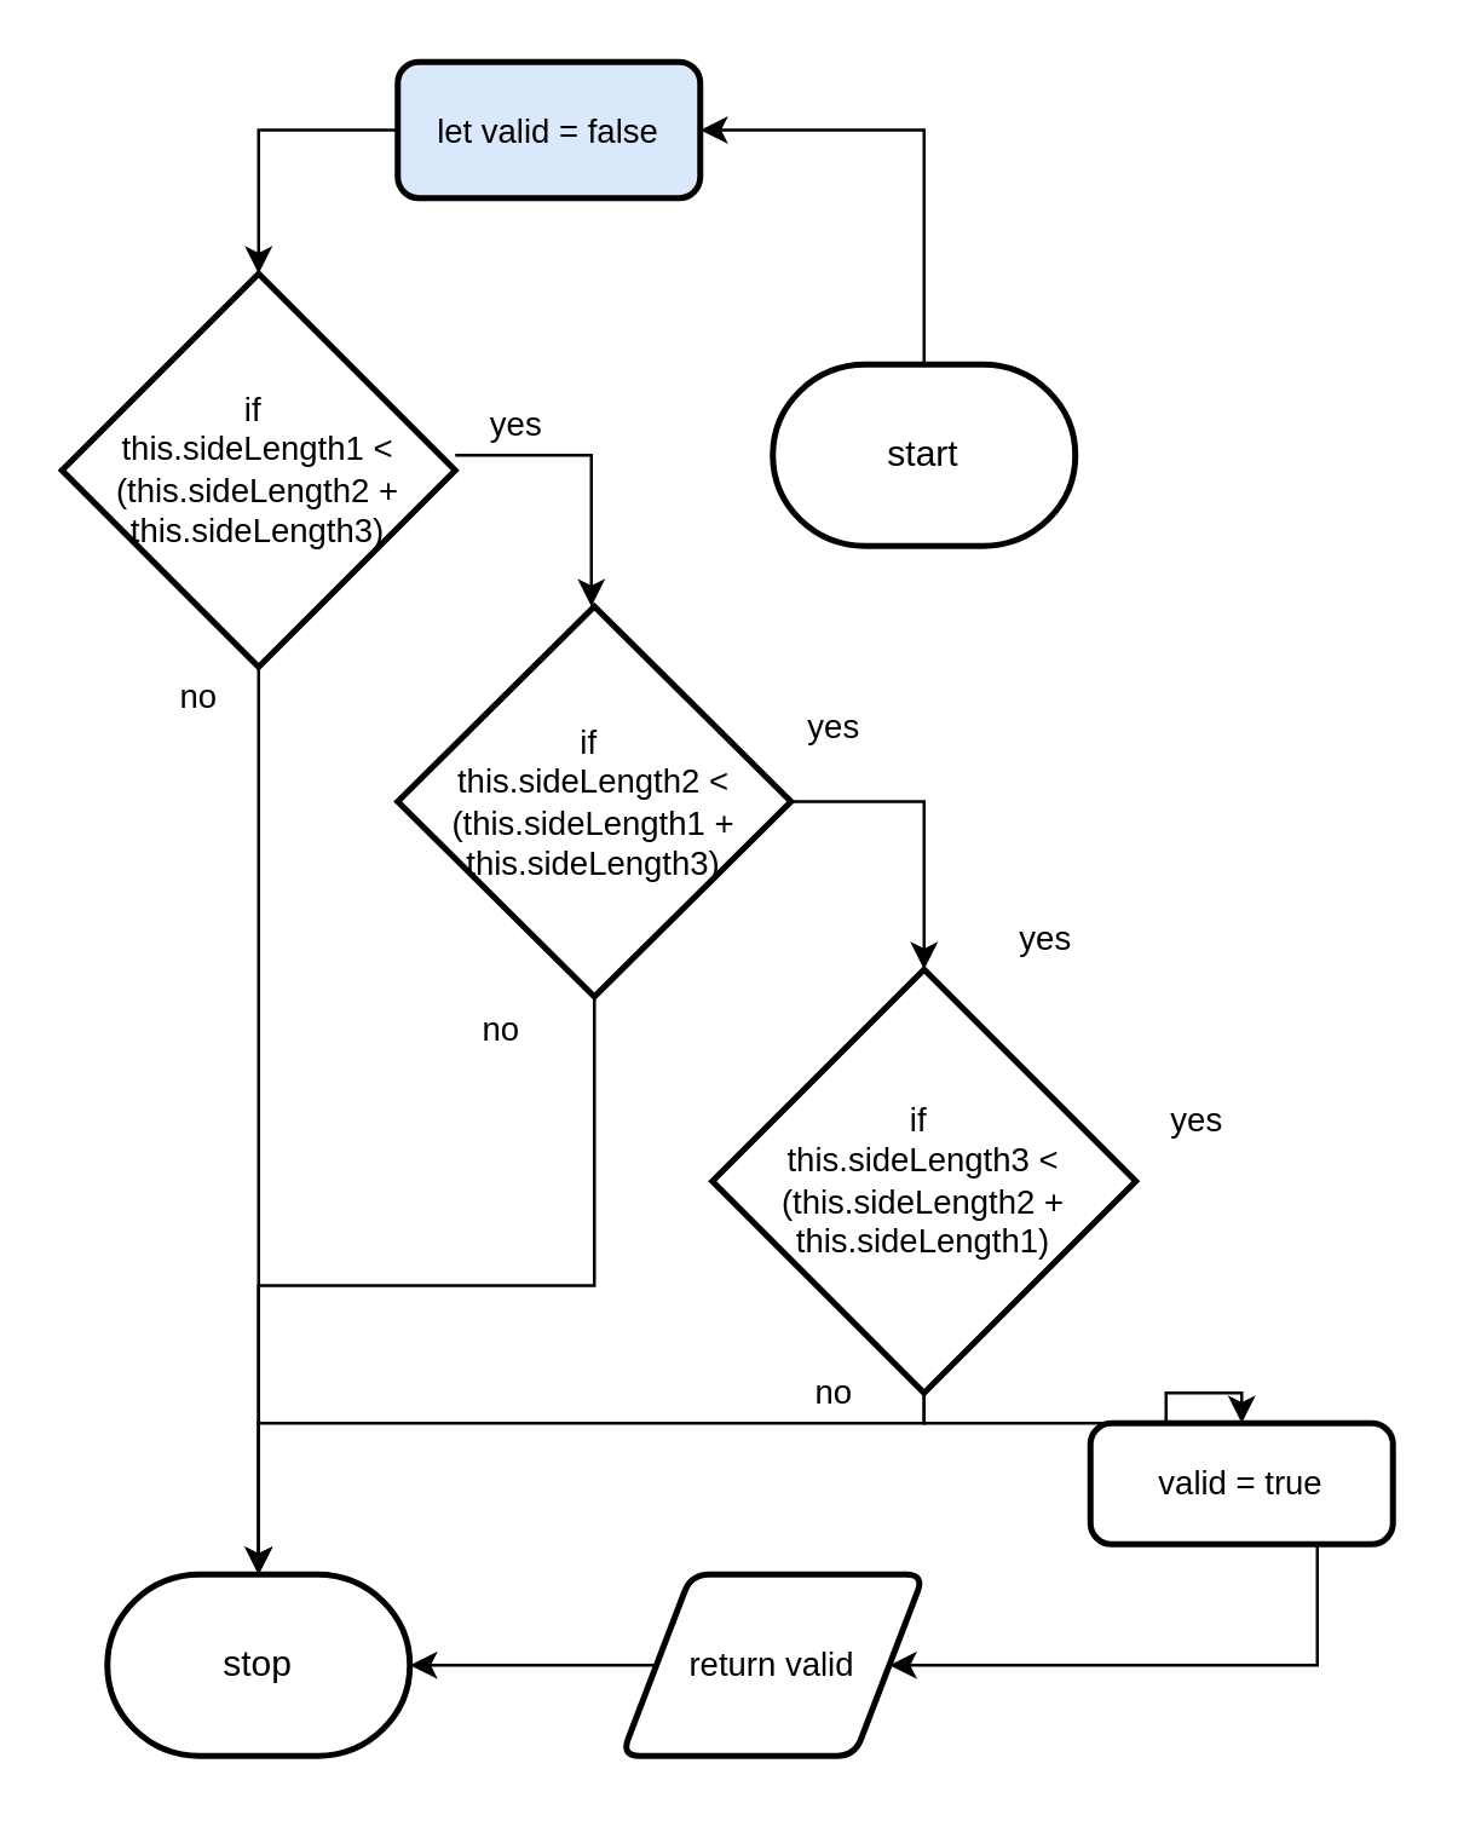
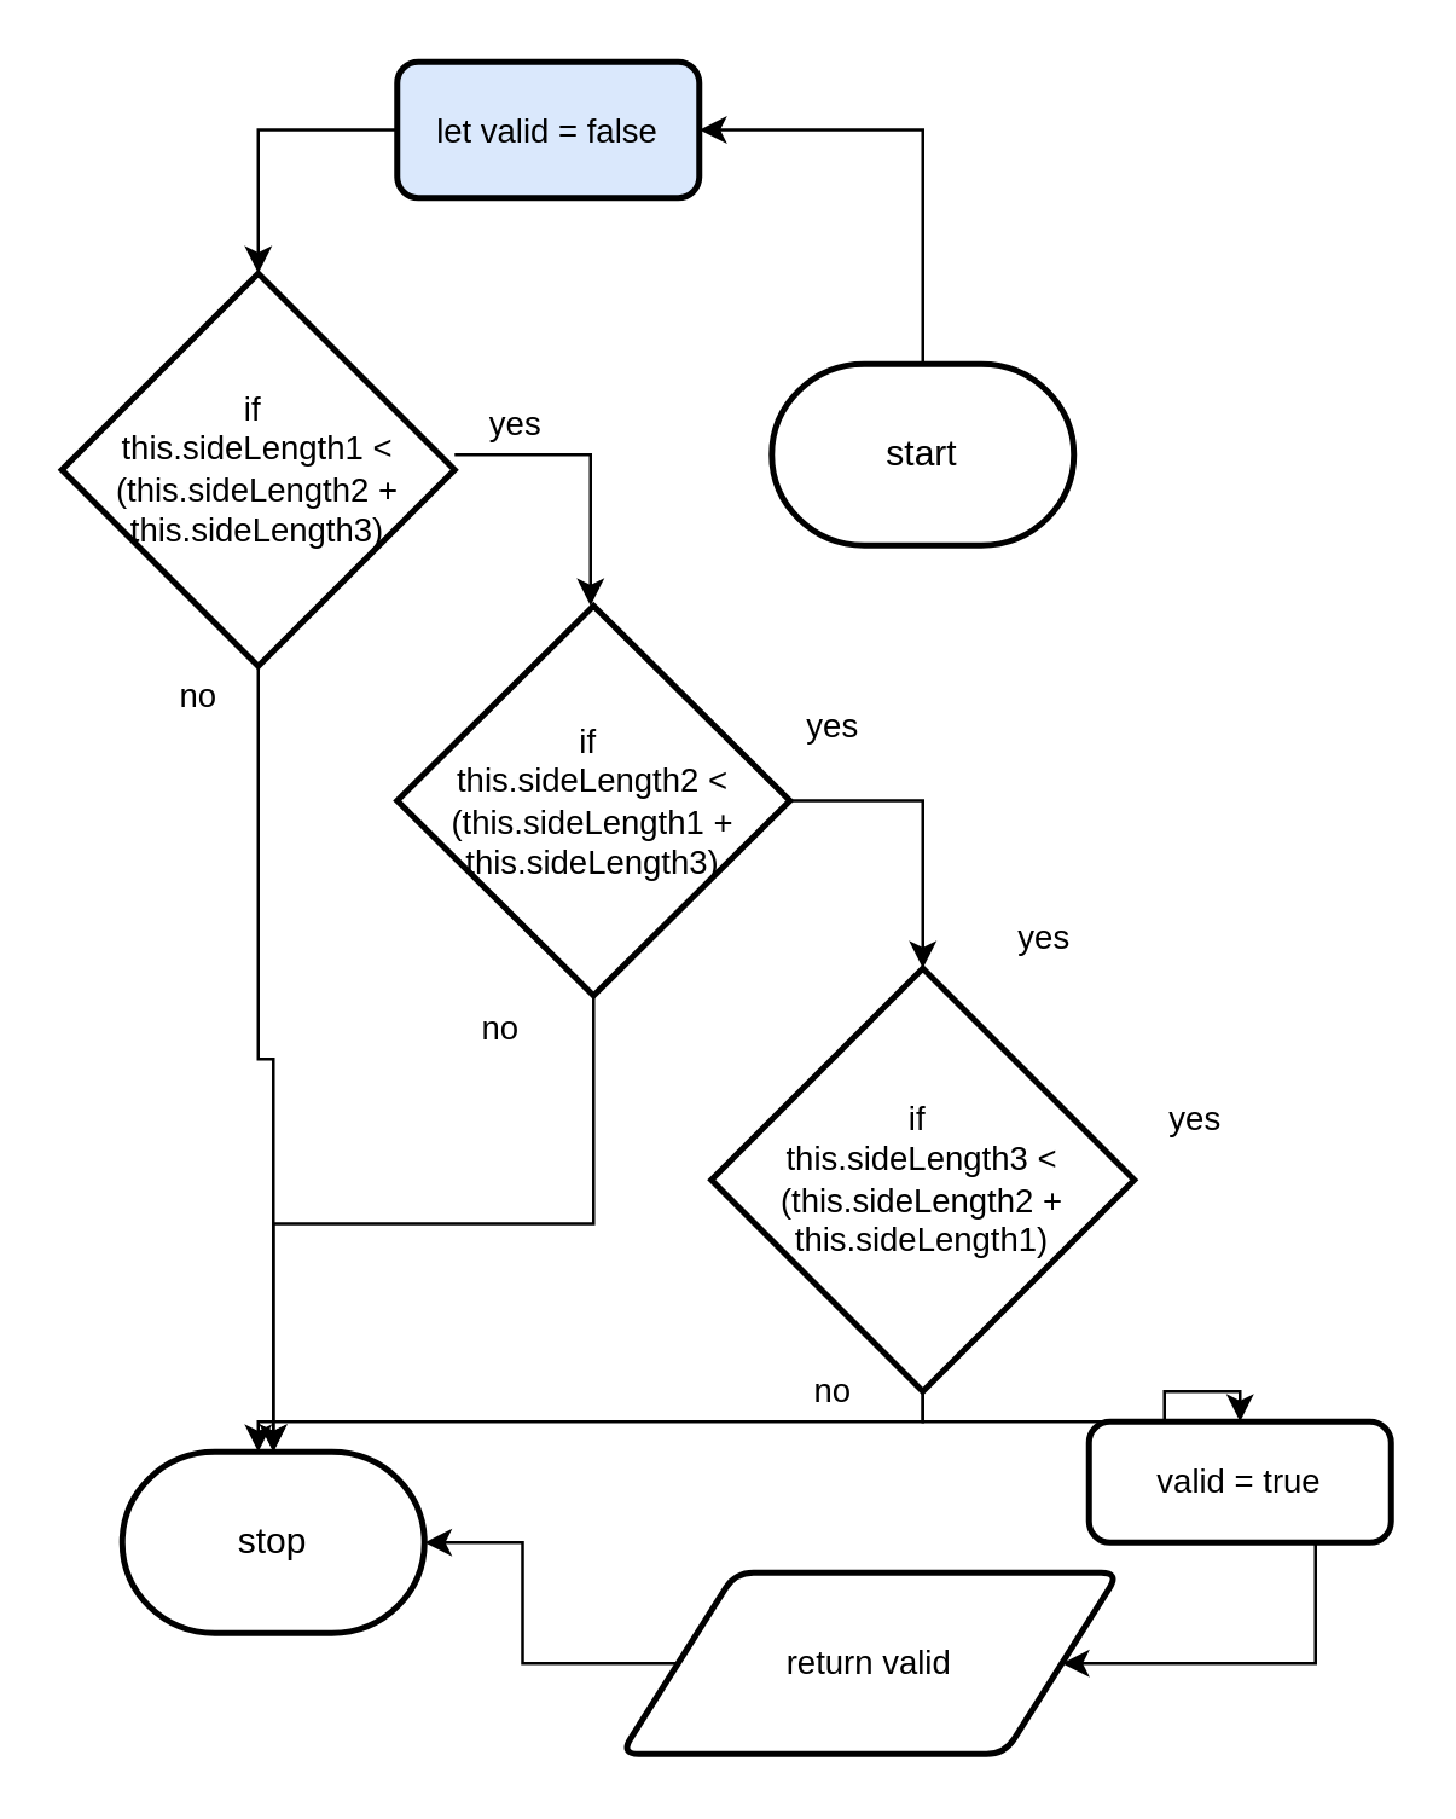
  <mxCell id="0" />
  <mxCell id="1" parent="0" />
  <mxCell id="2" style="edgeStyle=orthogonalEdgeStyle;shape=connector;rounded=0;html=1;entryX=1;entryY=0.5;entryDx=0;entryDy=0;labelBackgroundColor=default;strokeColor=default;fontFamily=Helvetica;fontSize=11;fontColor=default;endArrow=classic;" edge="1" parent="1" source="3" target="26"><mxGeometry relative="1" as="geometry"><Array as="points"><mxPoint x="305" y="43" /></Array></mxGeometry></mxCell>
  <mxCell id="3" value="start" style="strokeWidth=2;html=1;shape=mxgraph.flowchart.terminator;whiteSpace=wrap;" vertex="1" parent="1"><mxGeometry x="255" y="120" width="100" height="60" as="geometry" /></mxCell>
- <mxCell id="4" value="stop" style="strokeWidth=2;html=1;shape=mxgraph.flowchart.terminator;whiteSpace=wrap;" vertex="1" parent="1"><mxGeometry x="35" y="520" width="100" height="60" as="geometry" /></mxCell>
+ <mxCell id="4" value="stop" style="strokeWidth=2;html=1;shape=mxgraph.flowchart.terminator;whiteSpace=wrap;" vertex="1" parent="1"><mxGeometry x="40" y="480" width="100" height="60" as="geometry" /></mxCell>
  <mxCell id="5" style="edgeStyle=orthogonalEdgeStyle;shape=connector;rounded=0;html=1;labelBackgroundColor=default;strokeColor=default;fontFamily=Helvetica;fontSize=11;fontColor=default;endArrow=classic;" edge="1" parent="1" source="7" target="10"><mxGeometry relative="1" as="geometry"><Array as="points"><mxPoint x="195" y="150" /></Array></mxGeometry></mxCell>
  <mxCell id="6" style="edgeStyle=orthogonalEdgeStyle;shape=connector;rounded=0;html=1;labelBackgroundColor=default;strokeColor=default;fontFamily=Helvetica;fontSize=11;fontColor=default;endArrow=classic;" edge="1" parent="1" source="7" target="4"><mxGeometry relative="1" as="geometry" /></mxCell>
  <mxCell id="7" value="if&amp;nbsp;&lt;br&gt;this.sideLength1 &amp;lt; (this.sideLength2 + this.sideLength3)" style="strokeWidth=2;html=1;shape=mxgraph.flowchart.decision;whiteSpace=wrap;fontFamily=Helvetica;fontSize=11;fontColor=default;" vertex="1" parent="1"><mxGeometry x="20" y="90" width="130" height="130" as="geometry" /></mxCell>
  <mxCell id="8" style="edgeStyle=orthogonalEdgeStyle;shape=connector;rounded=0;html=1;entryX=0.5;entryY=0;entryDx=0;entryDy=0;entryPerimeter=0;labelBackgroundColor=default;strokeColor=default;fontFamily=Helvetica;fontSize=11;fontColor=default;endArrow=classic;" edge="1" parent="1" source="10" target="13"><mxGeometry relative="1" as="geometry"><Array as="points"><mxPoint x="305" y="265" /></Array></mxGeometry></mxCell>
  <mxCell id="9" style="edgeStyle=orthogonalEdgeStyle;shape=connector;rounded=0;html=1;labelBackgroundColor=default;strokeColor=default;fontFamily=Helvetica;fontSize=11;fontColor=default;endArrow=classic;" edge="1" parent="1" source="10" target="4"><mxGeometry relative="1" as="geometry" /></mxCell>
  <mxCell id="10" value="if&amp;nbsp;&lt;br&gt;this.sideLength2 &amp;lt; (this.sideLength1 + this.sideLength3)" style="strokeWidth=2;html=1;shape=mxgraph.flowchart.decision;whiteSpace=wrap;fontFamily=Helvetica;fontSize=11;fontColor=default;" vertex="1" parent="1"><mxGeometry x="131" y="200" width="130" height="129" as="geometry" /></mxCell>
  <mxCell id="11" style="edgeStyle=orthogonalEdgeStyle;shape=connector;rounded=0;html=1;entryX=0.5;entryY=0;entryDx=0;entryDy=0;labelBackgroundColor=default;strokeColor=default;fontFamily=Helvetica;fontSize=11;fontColor=default;endArrow=classic;" edge="1" parent="1" source="13" target="18"><mxGeometry relative="1" as="geometry" /></mxCell>
  <mxCell id="12" style="edgeStyle=orthogonalEdgeStyle;shape=connector;rounded=0;html=1;labelBackgroundColor=default;strokeColor=default;fontFamily=Helvetica;fontSize=11;fontColor=default;endArrow=classic;" edge="1" parent="1" source="13" target="4"><mxGeometry relative="1" as="geometry"><Array as="points"><mxPoint x="305" y="470" /><mxPoint x="85" y="470" /></Array></mxGeometry></mxCell>
  <mxCell id="13" value="if&amp;nbsp;&lt;br&gt;this.sideLength3 &amp;lt; (this.sideLength2 + this.sideLength1)" style="strokeWidth=2;html=1;shape=mxgraph.flowchart.decision;whiteSpace=wrap;fontFamily=Helvetica;fontSize=11;fontColor=default;" vertex="1" parent="1"><mxGeometry x="235" y="320" width="140" height="140" as="geometry" /></mxCell>
  <mxCell id="14" value="yes" style="text;html=1;align=center;verticalAlign=middle;resizable=0;points=[];autosize=1;strokeColor=none;fillColor=none;fontSize=11;fontFamily=Helvetica;fontColor=default;" vertex="1" parent="1"><mxGeometry x="150" y="125" width="40" height="30" as="geometry" /></mxCell>
  <mxCell id="15" value="yes" style="text;html=1;align=center;verticalAlign=middle;resizable=0;points=[];autosize=1;strokeColor=none;fillColor=none;fontSize=11;fontFamily=Helvetica;fontColor=default;" vertex="1" parent="1"><mxGeometry x="255" y="225" width="40" height="30" as="geometry" /></mxCell>
  <mxCell id="16" value="yes" style="text;html=1;align=center;verticalAlign=middle;resizable=0;points=[];autosize=1;strokeColor=none;fillColor=none;fontSize=11;fontFamily=Helvetica;fontColor=default;" vertex="1" parent="1"><mxGeometry x="325" y="295" width="40" height="30" as="geometry" /></mxCell>
  <mxCell id="17" style="edgeStyle=orthogonalEdgeStyle;shape=connector;rounded=0;html=1;entryX=1;entryY=0.5;entryDx=0;entryDy=0;labelBackgroundColor=default;strokeColor=default;fontFamily=Helvetica;fontSize=11;fontColor=default;endArrow=classic;" edge="1" parent="1" source="18" target="24"><mxGeometry relative="1" as="geometry"><Array as="points"><mxPoint x="435" y="550" /></Array></mxGeometry></mxCell>
  <mxCell id="18" value="valid = true" style="rounded=1;whiteSpace=wrap;html=1;absoluteArcSize=1;arcSize=14;strokeWidth=2;fontFamily=Helvetica;fontSize=11;fontColor=default;" vertex="1" parent="1"><mxGeometry x="360" y="470" width="100" height="40" as="geometry" /></mxCell>
  <mxCell id="19" value="yes" style="text;html=1;align=center;verticalAlign=middle;resizable=0;points=[];autosize=1;strokeColor=none;fillColor=none;fontSize=11;fontFamily=Helvetica;fontColor=default;" vertex="1" parent="1"><mxGeometry x="375" y="355" width="40" height="30" as="geometry" /></mxCell>
  <mxCell id="20" value="no" style="text;html=1;align=center;verticalAlign=middle;resizable=0;points=[];autosize=1;strokeColor=none;fillColor=none;fontSize=11;fontFamily=Helvetica;fontColor=default;" vertex="1" parent="1"><mxGeometry x="255" y="445" width="40" height="30" as="geometry" /></mxCell>
  <mxCell id="21" value="no" style="text;html=1;align=center;verticalAlign=middle;resizable=0;points=[];autosize=1;strokeColor=none;fillColor=none;fontSize=11;fontFamily=Helvetica;fontColor=default;" vertex="1" parent="1"><mxGeometry x="145" y="325" width="40" height="30" as="geometry" /></mxCell>
  <mxCell id="22" value="no" style="text;html=1;align=center;verticalAlign=middle;resizable=0;points=[];autosize=1;strokeColor=none;fillColor=none;fontSize=11;fontFamily=Helvetica;fontColor=default;" vertex="1" parent="1"><mxGeometry x="45" y="215" width="40" height="30" as="geometry" /></mxCell>
  <mxCell id="23" style="edgeStyle=orthogonalEdgeStyle;shape=connector;rounded=0;html=1;labelBackgroundColor=default;strokeColor=default;fontFamily=Helvetica;fontSize=11;fontColor=default;endArrow=classic;" edge="1" parent="1" source="24" target="4"><mxGeometry relative="1" as="geometry" /></mxCell>
- <mxCell id="24" value="return valid" style="shape=parallelogram;html=1;strokeWidth=2;perimeter=parallelogramPerimeter;whiteSpace=wrap;rounded=1;arcSize=12;size=0.23;fontFamily=Helvetica;fontSize=11;fontColor=default;" vertex="1" parent="1"><mxGeometry x="205" y="520" width="100" height="60" as="geometry" /></mxCell>
+ <mxCell id="24" value="return valid" style="shape=parallelogram;html=1;strokeWidth=2;perimeter=parallelogramPerimeter;whiteSpace=wrap;rounded=1;arcSize=12;size=0.23;fontFamily=Helvetica;fontSize=11;fontColor=default;" vertex="1" parent="1"><mxGeometry x="205" y="520" width="165" height="60" as="geometry" /></mxCell>
  <mxCell id="25" style="edgeStyle=orthogonalEdgeStyle;shape=connector;rounded=0;html=1;entryX=0.5;entryY=0;entryDx=0;entryDy=0;entryPerimeter=0;labelBackgroundColor=default;strokeColor=default;fontFamily=Helvetica;fontSize=11;fontColor=default;endArrow=classic;" edge="1" parent="1" source="26" target="7"><mxGeometry relative="1" as="geometry"><Array as="points"><mxPoint x="85" y="43" /></Array></mxGeometry></mxCell>
  <mxCell id="26" value="let valid = false" style="rounded=1;whiteSpace=wrap;html=1;absoluteArcSize=1;arcSize=14;strokeWidth=2;fontFamily=Helvetica;fontSize=11;fontColor=default;fillColor=#dae8fc;" vertex="1" parent="1"><mxGeometry x="131" y="20" width="100" height="45" as="geometry" /></mxCell>
